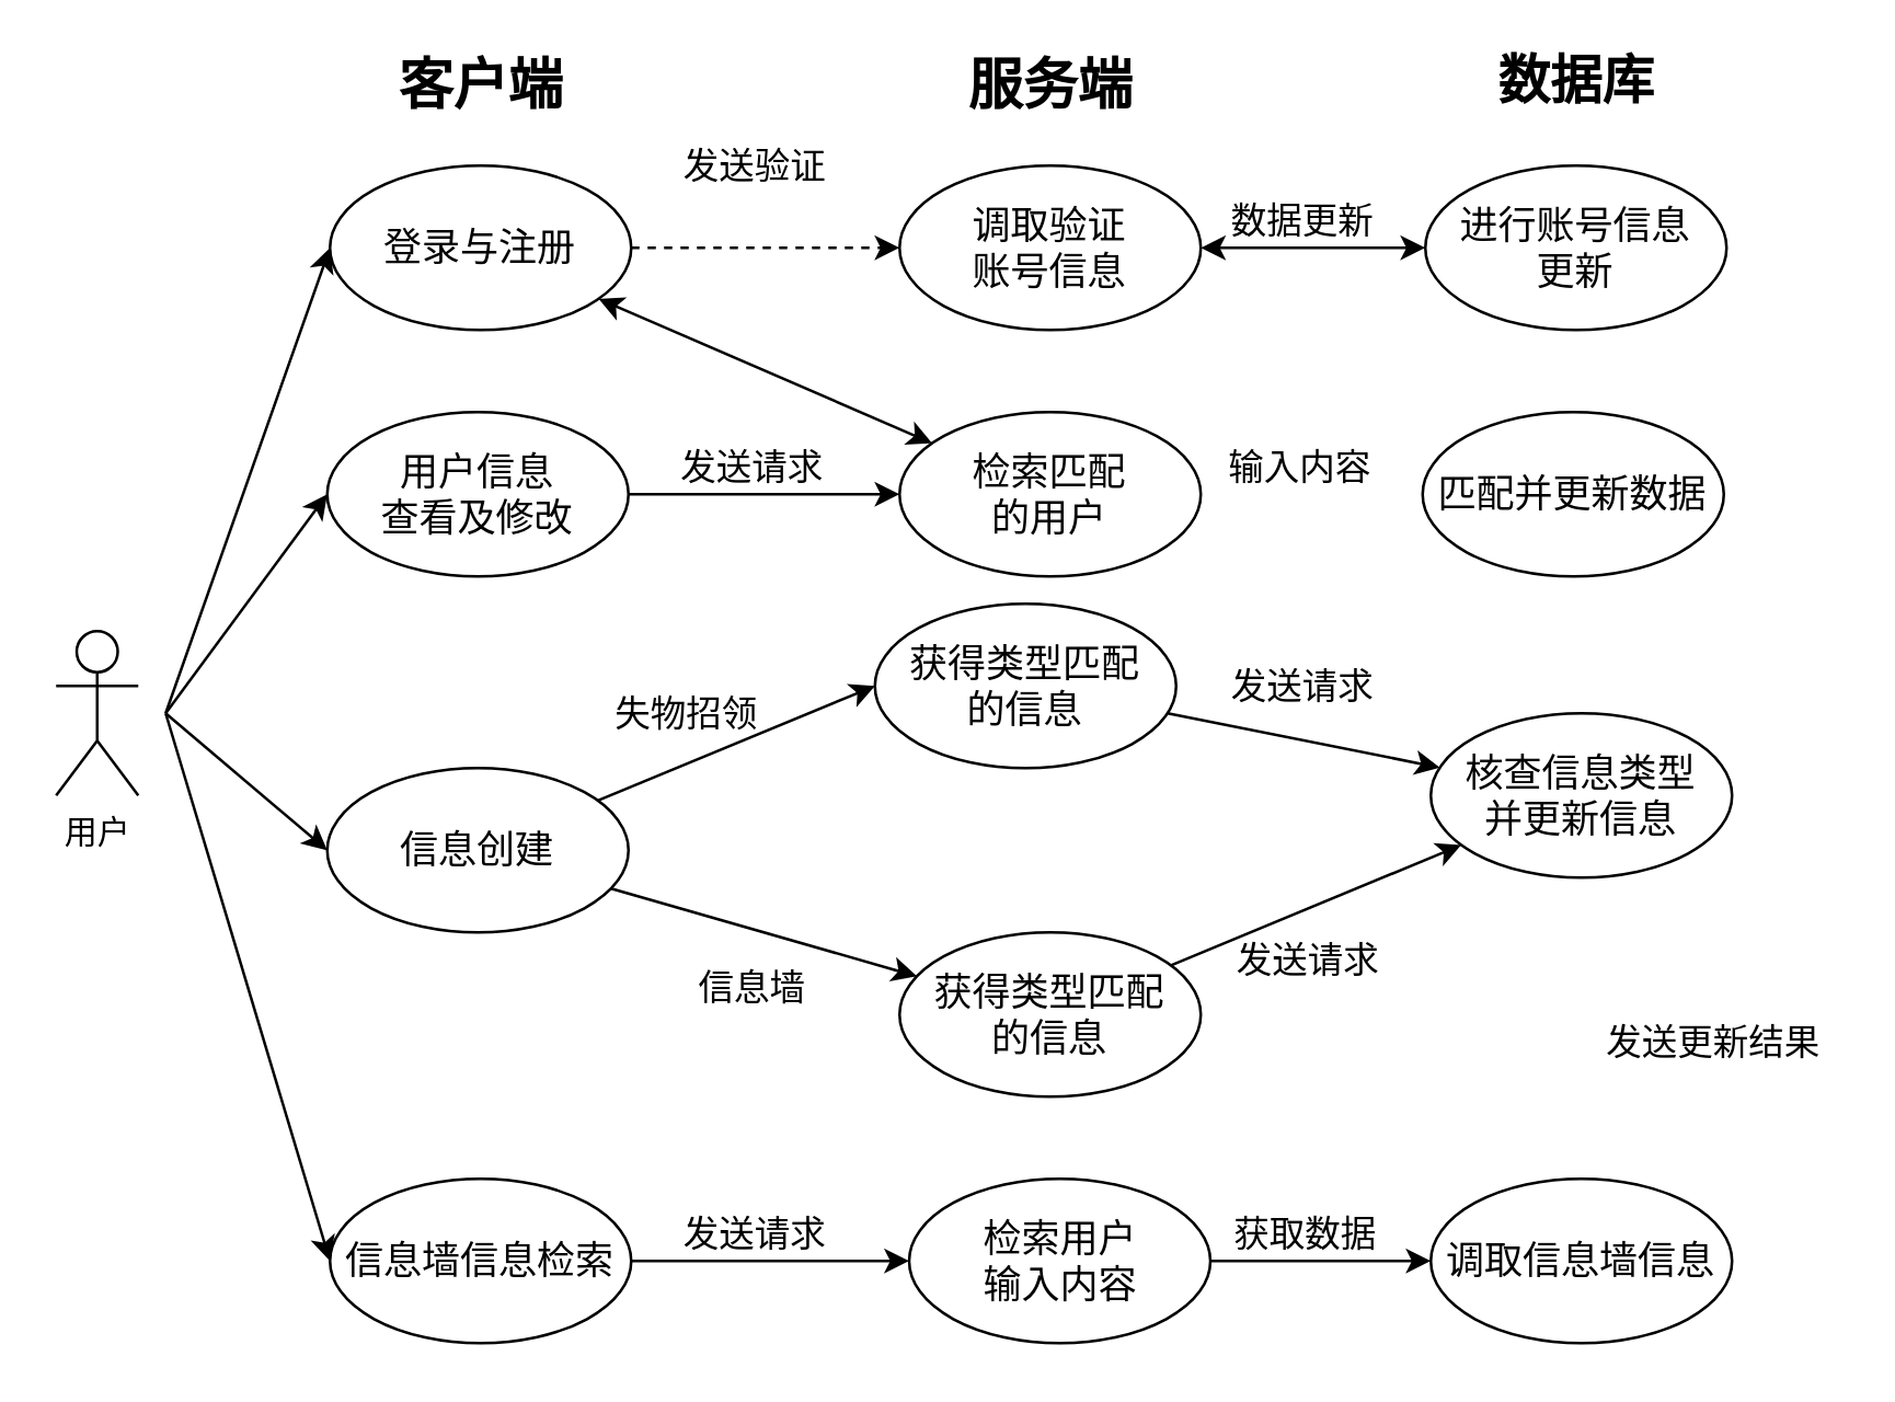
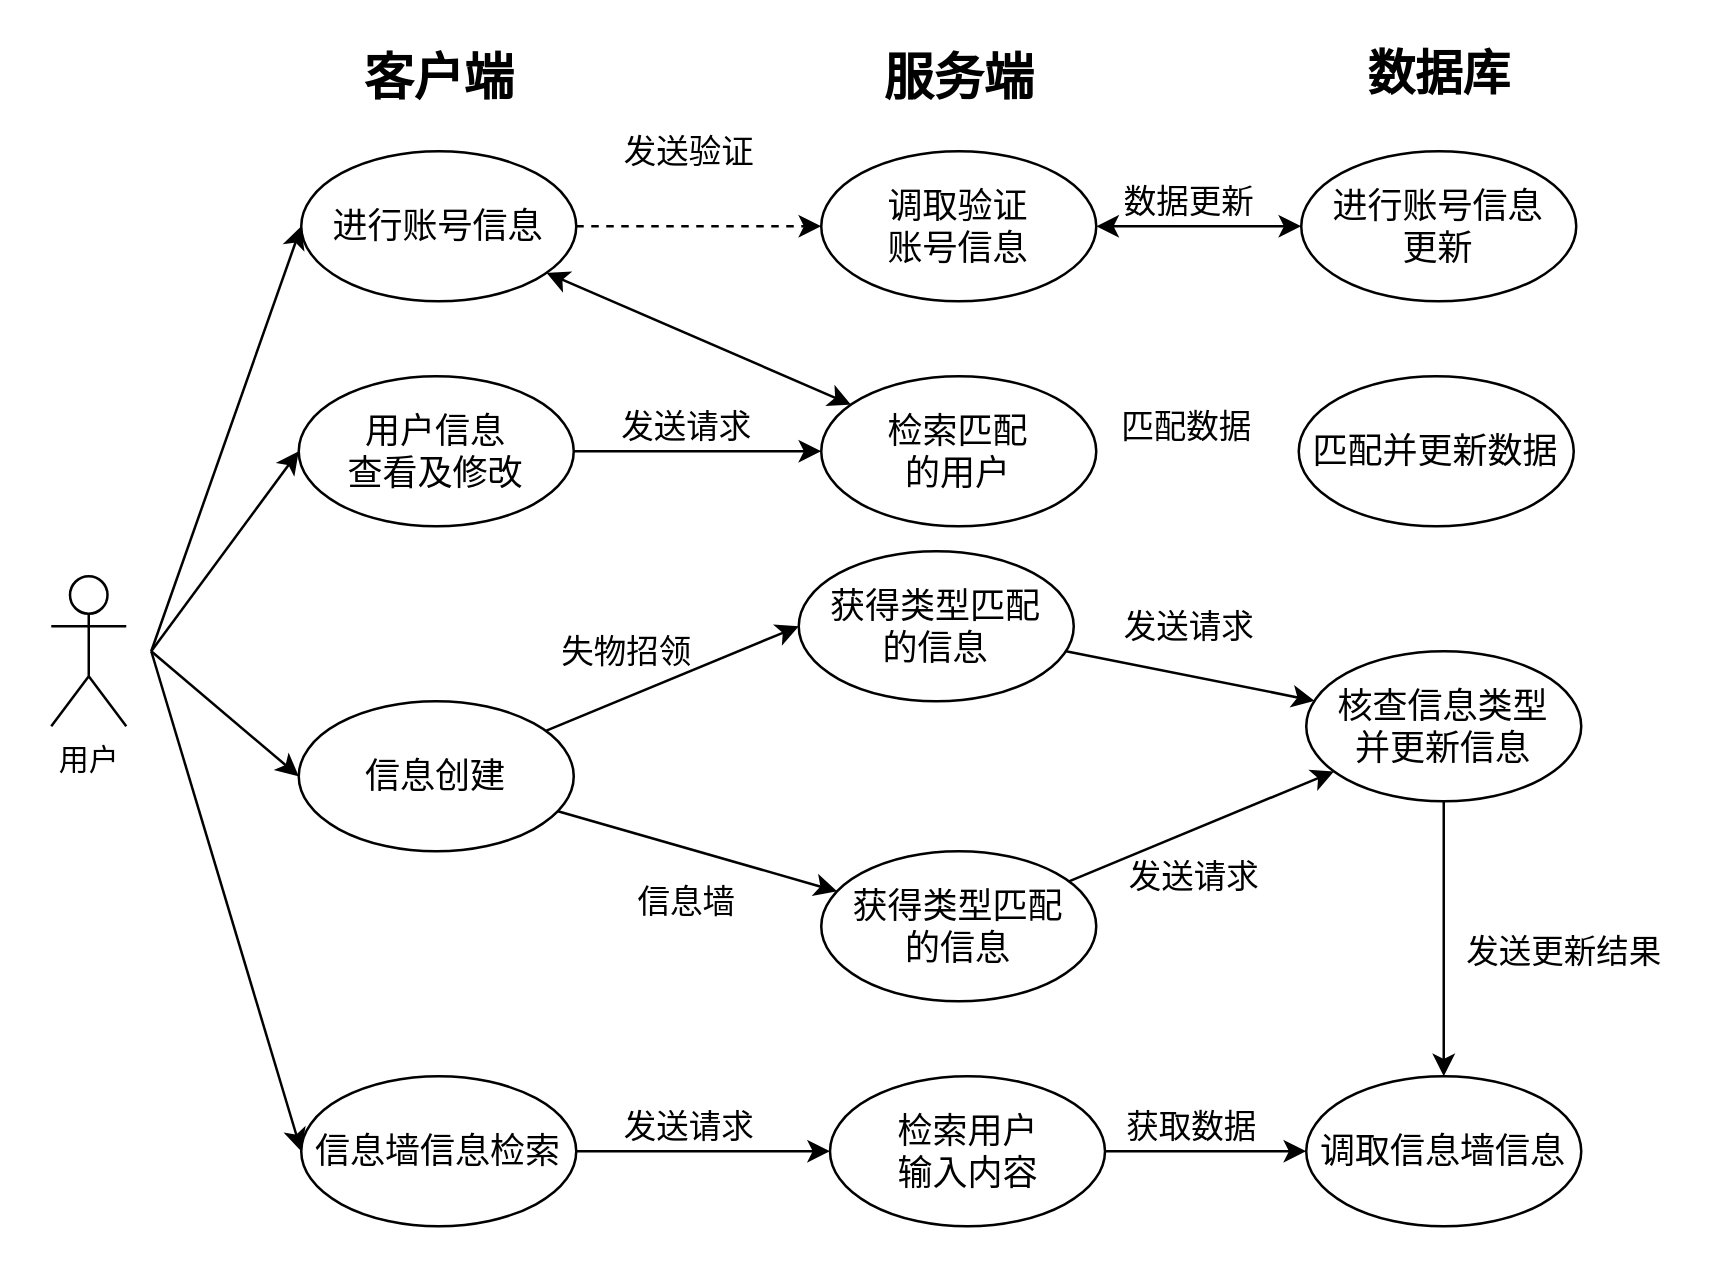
  <mxCell id="0" />
  <mxCell id="1" parent="0" />
  <mxCell id="2" value="用户" style="shape=umlActor;verticalLabelPosition=bottom;verticalAlign=top;html=1;outlineConnect=0;" parent="1" vertex="1"><mxGeometry x="20" y="230" width="30" height="60" as="geometry" /></mxCell>
  <mxCell id="3" value="&lt;font size=&quot;1&quot;&gt;&lt;b style=&quot;font-size: 20px&quot;&gt;客户端&lt;/b&gt;&lt;/font&gt;" style="text;html=1;align=center;verticalAlign=middle;resizable=0;points=[];autosize=1;strokeColor=none;fontSize=14;" parent="1" vertex="1"><mxGeometry x="135" y="20" width="80" height="20" as="geometry" /></mxCell>
  <mxCell id="4" style="edgeStyle=orthogonalEdgeStyle;rounded=0;orthogonalLoop=1;jettySize=auto;html=1;exitX=1;exitY=0.5;exitDx=0;exitDy=0;entryX=0;entryY=0.5;entryDx=0;entryDy=0;fontSize=14;dashed=1;" parent="1" source="5" target="14" edge="1"><mxGeometry relative="1" as="geometry" /></mxCell>
- <mxCell id="5" value="登录与注册" style="ellipse;whiteSpace=wrap;html=1;fontSize=14;" parent="1" vertex="1"><mxGeometry x="120" y="60" width="110" height="60" as="geometry" /></mxCell>
+ <mxCell id="5" value="进行账号信息" style="ellipse;whiteSpace=wrap;html=1;fontSize=14;" parent="1" vertex="1"><mxGeometry x="120" y="60" width="110" height="60" as="geometry" /></mxCell>
  <mxCell id="6" value="" style="endArrow=classic;html=1;fontSize=14;entryX=0;entryY=0.5;entryDx=0;entryDy=0;" parent="1" target="5" edge="1"><mxGeometry width="50" height="50" relative="1" as="geometry"><mxPoint x="60" y="260" as="sourcePoint" /><mxPoint x="110" y="180" as="targetPoint" /></mxGeometry></mxCell>
  <mxCell id="7" value="信息创建" style="ellipse;whiteSpace=wrap;html=1;fontSize=14;" parent="1" vertex="1"><mxGeometry x="119" y="280" width="110" height="60" as="geometry" /></mxCell>
  <mxCell id="8" value="" style="endArrow=classic;html=1;fontSize=14;entryX=0;entryY=0.5;entryDx=0;entryDy=0;" parent="1" target="7" edge="1"><mxGeometry width="50" height="50" relative="1" as="geometry"><mxPoint x="60" y="260" as="sourcePoint" /><mxPoint x="110" y="220" as="targetPoint" /></mxGeometry></mxCell>
  <mxCell id="9" value="&lt;font size=&quot;1&quot;&gt;&lt;b style=&quot;font-size: 20px&quot;&gt;服务端&lt;/b&gt;&lt;/font&gt;" style="text;html=1;align=center;verticalAlign=middle;resizable=0;points=[];autosize=1;strokeColor=none;fontSize=14;" parent="1" vertex="1"><mxGeometry x="343" y="20" width="80" height="20" as="geometry" /></mxCell>
  <mxCell id="10" value="获得类型匹配&lt;br&gt;的信息" style="ellipse;whiteSpace=wrap;html=1;fontSize=14;" parent="1" vertex="1"><mxGeometry x="319" y="220" width="110" height="60" as="geometry" /></mxCell>
  <mxCell id="11" value="" style="endArrow=classic;html=1;fontSize=14;entryX=0;entryY=0.5;entryDx=0;entryDy=0;" parent="1" source="7" target="10" edge="1"><mxGeometry width="50" height="50" relative="1" as="geometry"><mxPoint x="260.5" y="400" as="sourcePoint" /><mxPoint x="310.5" y="350" as="targetPoint" /></mxGeometry></mxCell>
  <mxCell id="12" value="&lt;font style=&quot;font-size: 13px&quot;&gt;发送请求&lt;/font&gt;" style="text;html=1;align=center;verticalAlign=middle;resizable=0;points=[];autosize=1;strokeColor=none;fontSize=14;" parent="1" vertex="1"><mxGeometry x="440" y="240" width="70" height="20" as="geometry" /></mxCell>
  <mxCell id="13" value="&lt;font size=&quot;1&quot;&gt;&lt;b style=&quot;font-size: 19px&quot;&gt;数据库&lt;/b&gt;&lt;/font&gt;" style="text;html=1;align=center;verticalAlign=middle;resizable=0;points=[];autosize=1;strokeColor=none;fontSize=14;" parent="1" vertex="1"><mxGeometry x="540" y="20" width="70" height="20" as="geometry" /></mxCell>
  <mxCell id="14" value="调取验证&lt;br&gt;账号信息" style="ellipse;whiteSpace=wrap;html=1;fontSize=14;" parent="1" vertex="1"><mxGeometry x="328" y="60" width="110" height="60" as="geometry" /></mxCell>
  <mxCell id="15" value="" style="endArrow=classic;startArrow=classic;html=1;fontSize=14;exitX=1;exitY=0.5;exitDx=0;exitDy=0;entryX=0;entryY=0.5;entryDx=0;entryDy=0;" parent="1" source="14" target="16" edge="1"><mxGeometry width="50" height="50" relative="1" as="geometry"><mxPoint x="460" y="130" as="sourcePoint" /><mxPoint x="510" y="80" as="targetPoint" /></mxGeometry></mxCell>
  <mxCell id="16" value="进行账号信息&lt;br&gt;更新" style="ellipse;whiteSpace=wrap;html=1;fontSize=14;" parent="1" vertex="1"><mxGeometry x="520" y="60" width="110" height="60" as="geometry" /></mxCell>
  <mxCell id="17" value="&lt;font style=&quot;font-size: 13px&quot;&gt;发送验证&lt;/font&gt;" style="text;html=1;align=center;verticalAlign=middle;resizable=0;points=[];autosize=1;strokeColor=none;fontSize=14;" parent="1" vertex="1"><mxGeometry x="240" y="50" width="70" height="20" as="geometry" /></mxCell>
  <mxCell id="18" value="&lt;font style=&quot;font-size: 13px&quot;&gt;数据更新&lt;/font&gt;" style="text;html=1;align=center;verticalAlign=middle;resizable=0;points=[];autosize=1;strokeColor=none;fontSize=14;" parent="1" vertex="1"><mxGeometry x="440" y="70" width="70" height="20" as="geometry" /></mxCell>
  <mxCell id="19" value="" style="endArrow=classic;html=1;fontSize=14;entryX=0;entryY=0.5;entryDx=0;entryDy=0;" parent="1" target="20" edge="1"><mxGeometry width="50" height="50" relative="1" as="geometry"><mxPoint x="60" y="260" as="sourcePoint" /><mxPoint x="110" y="280" as="targetPoint" /></mxGeometry></mxCell>
  <mxCell id="20" value="用户信息&lt;br&gt;查看及修改" style="ellipse;whiteSpace=wrap;html=1;fontSize=14;" parent="1" vertex="1"><mxGeometry x="119" y="150" width="110" height="60" as="geometry" /></mxCell>
  <mxCell id="21" value="检索匹配&lt;br&gt;的用户" style="ellipse;whiteSpace=wrap;html=1;fontSize=14;" parent="1" vertex="1"><mxGeometry x="328" y="150" width="110" height="60" as="geometry" /></mxCell>
  <mxCell id="22" value="匹配并更新数据" style="ellipse;whiteSpace=wrap;html=1;fontSize=14;" parent="1" vertex="1"><mxGeometry x="519" y="150" width="110" height="60" as="geometry" /></mxCell>
- <mxCell id="23" value="&lt;font style=&quot;font-size: 13px&quot;&gt;输入内容&lt;/font&gt;" style="text;html=1;align=center;verticalAlign=middle;resizable=0;points=[];autosize=1;strokeColor=none;fontSize=14;" parent="1" vertex="1"><mxGeometry x="439" y="160" width="70" height="20" as="geometry" /></mxCell>
+ <mxCell id="23" value="&lt;font style=&quot;font-size: 13px&quot;&gt;匹配数据&lt;/font&gt;" style="text;html=1;align=center;verticalAlign=middle;resizable=0;points=[];autosize=1;strokeColor=none;fontSize=14;" parent="1" vertex="1"><mxGeometry x="439" y="160" width="70" height="20" as="geometry" /></mxCell>
  <mxCell id="24" value="" style="endArrow=classic;html=1;fontSize=14;exitX=1;exitY=0.5;exitDx=0;exitDy=0;entryX=0;entryY=0.5;entryDx=0;entryDy=0;" parent="1" source="20" target="21" edge="1"><mxGeometry width="50" height="50" relative="1" as="geometry"><mxPoint x="369" y="300" as="sourcePoint" /><mxPoint x="419" y="250" as="targetPoint" /></mxGeometry></mxCell>
  <mxCell id="25" value="&lt;font style=&quot;font-size: 13px&quot;&gt;发送请求&lt;/font&gt;" style="text;html=1;align=center;verticalAlign=middle;resizable=0;points=[];autosize=1;strokeColor=none;fontSize=14;rotation=0;" parent="1" vertex="1"><mxGeometry x="239" y="160" width="70" height="20" as="geometry" /></mxCell>
  <mxCell id="26" value="" style="endArrow=classic;startArrow=classic;html=1;" parent="1" source="21" target="5" edge="1"><mxGeometry width="50" height="50" relative="1" as="geometry"><mxPoint x="539" y="310" as="sourcePoint" /><mxPoint x="589" y="260" as="targetPoint" /></mxGeometry></mxCell>
  <mxCell id="27" value="核查信息类型&lt;br&gt;并更新信息" style="ellipse;whiteSpace=wrap;html=1;fontSize=14;" parent="1" vertex="1"><mxGeometry x="522" y="260" width="110" height="60" as="geometry" /></mxCell>
  <mxCell id="28" value="" style="endArrow=classic;html=1;" parent="1" source="10" target="27" edge="1"><mxGeometry width="50" height="50" relative="1" as="geometry"><mxPoint x="250" y="630" as="sourcePoint" /><mxPoint x="300" y="580" as="targetPoint" /></mxGeometry></mxCell>
  <mxCell id="29" value="获得类型匹配&lt;br&gt;的信息" style="ellipse;whiteSpace=wrap;html=1;fontSize=14;" parent="1" vertex="1"><mxGeometry x="328" y="340" width="110" height="60" as="geometry" /></mxCell>
  <mxCell id="30" value="" style="endArrow=classic;html=1;" parent="1" source="29" target="27" edge="1"><mxGeometry width="50" height="50" relative="1" as="geometry"><mxPoint x="220" y="610" as="sourcePoint" /><mxPoint x="510" y="410" as="targetPoint" /></mxGeometry></mxCell>
  <mxCell id="31" value="&lt;font style=&quot;font-size: 13px&quot;&gt;失物招领&lt;/font&gt;" style="text;html=1;align=center;verticalAlign=middle;resizable=0;points=[];autosize=1;strokeColor=none;" parent="1" vertex="1"><mxGeometry x="215" y="250" width="70" height="20" as="geometry" /></mxCell>
  <mxCell id="32" value="" style="endArrow=classic;html=1;" parent="1" source="7" target="29" edge="1"><mxGeometry width="50" height="50" relative="1" as="geometry"><mxPoint x="280" y="330" as="sourcePoint" /><mxPoint x="260" y="360" as="targetPoint" /></mxGeometry></mxCell>
  <mxCell id="33" value="&lt;font style=&quot;font-size: 13px&quot;&gt;信息墙&lt;/font&gt;" style="text;html=1;align=center;verticalAlign=middle;resizable=0;points=[];autosize=1;strokeColor=none;" parent="1" vertex="1"><mxGeometry x="249" y="350" width="50" height="20" as="geometry" /></mxCell>
  <mxCell id="34" value="信息墙信息检索" style="ellipse;whiteSpace=wrap;html=1;fontSize=14;" parent="1" vertex="1"><mxGeometry x="120" y="430" width="110" height="60" as="geometry" /></mxCell>
  <mxCell id="35" value="检索用户&lt;br&gt;输入内容" style="ellipse;whiteSpace=wrap;html=1;fontSize=14;" parent="1" vertex="1"><mxGeometry x="331.5" y="430" width="110" height="60" as="geometry" /></mxCell>
  <mxCell id="36" value="调取信息墙信息" style="ellipse;whiteSpace=wrap;html=1;fontSize=14;" parent="1" vertex="1"><mxGeometry x="522" y="430" width="110" height="60" as="geometry" /></mxCell>
  <mxCell id="37" value="" style="endArrow=classic;html=1;fontSize=14;" parent="1" source="34" target="35" edge="1"><mxGeometry width="50" height="50" relative="1" as="geometry"><mxPoint x="240" y="460" as="sourcePoint" /><mxPoint x="301" y="490" as="targetPoint" /><Array as="points"><mxPoint x="289.5" y="460" /></Array></mxGeometry></mxCell>
  <mxCell id="38" value="&lt;font style=&quot;font-size: 13px&quot;&gt;发送请求&lt;/font&gt;" style="text;html=1;align=center;verticalAlign=middle;resizable=0;points=[];autosize=1;strokeColor=none;fontSize=14;rotation=0;" parent="1" vertex="1"><mxGeometry x="240" y="440" width="70" height="20" as="geometry" /></mxCell>
  <mxCell id="39" value="&lt;font style=&quot;font-size: 13px&quot;&gt;获取数据&lt;/font&gt;" style="text;html=1;align=center;verticalAlign=middle;resizable=0;points=[];autosize=1;strokeColor=none;fontSize=14;" parent="1" vertex="1"><mxGeometry x="441" y="440" width="70" height="20" as="geometry" /></mxCell>
  <mxCell id="40" value="" style="endArrow=classic;html=1;" parent="1" source="35" target="36" edge="1"><mxGeometry width="50" height="50" relative="1" as="geometry"><mxPoint x="450.5" y="459" as="sourcePoint" /><mxPoint x="531.5" y="459" as="targetPoint" /></mxGeometry></mxCell>
  <mxCell id="41" value="" style="endArrow=classic;html=1;fontSize=14;entryX=0;entryY=0.5;entryDx=0;entryDy=0;" parent="1" target="34" edge="1"><mxGeometry width="50" height="50" relative="1" as="geometry"><mxPoint x="60" y="260" as="sourcePoint" /><mxPoint x="130" y="380" as="targetPoint" /></mxGeometry></mxCell>
  <mxCell id="42" value="&lt;font style=&quot;font-size: 13px&quot;&gt;发送请求&lt;/font&gt;" style="text;html=1;align=center;verticalAlign=middle;resizable=0;points=[];autosize=1;strokeColor=none;fontSize=14;" vertex="1" parent="1"><mxGeometry x="441.5" y="340" width="70" height="20" as="geometry" /></mxCell>
+ <mxCell id="43" value="" style="endArrow=classic;html=1;rounded=0;" edge="1" parent="1" source="27" target="36"><mxGeometry width="50" height="50" relative="1" as="geometry"><mxPoint x="610" y="400" as="sourcePoint" /><mxPoint x="660" y="350" as="targetPoint" /></mxGeometry></mxCell>
  <mxCell id="44" value="&lt;font style=&quot;font-size: 13px&quot;&gt;发送更新结果&lt;/font&gt;" style="text;html=1;align=center;verticalAlign=middle;resizable=0;points=[];autosize=1;strokeColor=none;fontSize=14;" vertex="1" parent="1"><mxGeometry x="580" y="370" width="90" height="20" as="geometry" /></mxCell>
